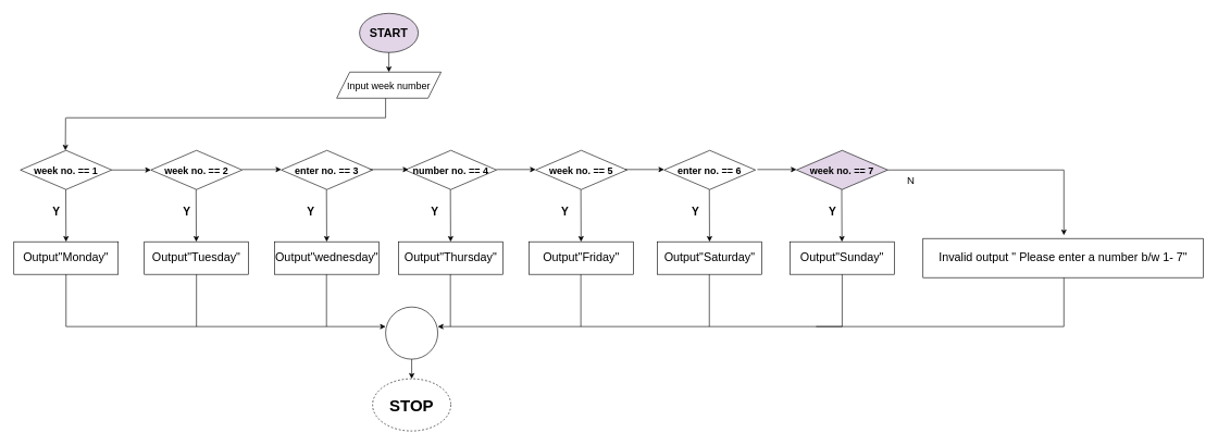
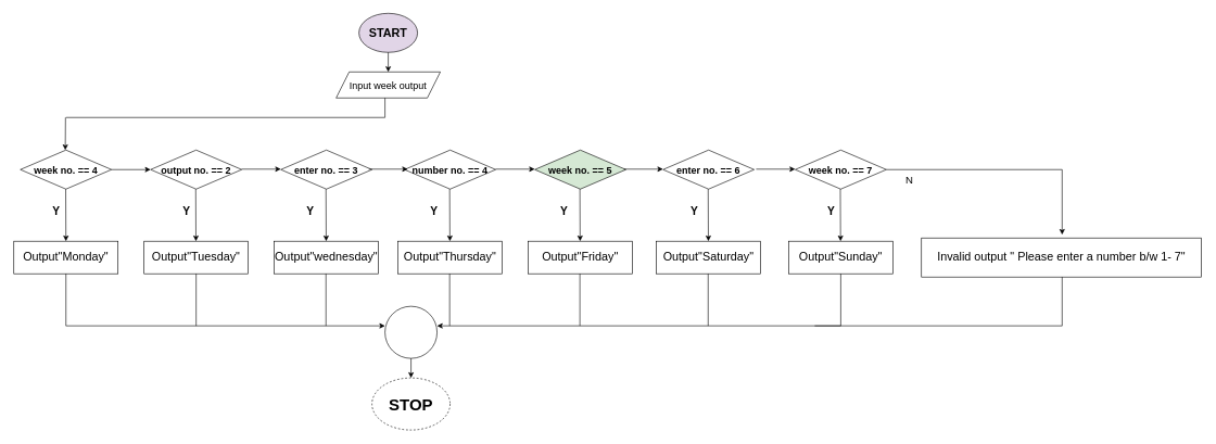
  <mxCell id="0" />
  <mxCell id="1" parent="0" />
  <mxCell id="2" value="&lt;b&gt;&lt;font style=&quot;font-size: 18px;&quot;&gt;START&lt;/font&gt;&lt;/b&gt;" style="ellipse;whiteSpace=wrap;html=1;fillColor=#e1d5e7;" vertex="1" parent="1"><mxGeometry x="550" width="90" height="60" as="geometry" y="20" /></mxCell>
  <mxCell id="3" value="" style="endArrow=classic;html=1;rounded=0;exitX=0.5;exitY=1;exitDx=0;exitDy=0;" edge="1" parent="1" source="2"><mxGeometry width="50" height="50" relative="1" as="geometry"><mxPoint x="580" y="340" as="sourcePoint" /><mxPoint x="595" y="110" as="targetPoint" /></mxGeometry></mxCell>
- <mxCell id="4" value="&lt;font style=&quot;font-size: 15px;&quot;&gt;Input week number&lt;/font&gt;" style="shape=parallelogram;perimeter=parallelogramPerimeter;whiteSpace=wrap;html=1;fixedSize=1;" vertex="1" parent="1"><mxGeometry x="515" y="110" width="160" height="40" as="geometry" /></mxCell>
+ <mxCell id="4" value="&lt;font style=&quot;font-size: 15px;&quot;&gt;Input week output&lt;/font&gt;" style="shape=parallelogram;perimeter=parallelogramPerimeter;whiteSpace=wrap;html=1;fixedSize=1;" vertex="1" parent="1"><mxGeometry x="515" y="110" width="160" height="40" as="geometry" /></mxCell>
  <mxCell id="5" value="" style="endArrow=none;html=1;rounded=0;" edge="1" parent="1"><mxGeometry width="50" height="50" relative="1" as="geometry"><mxPoint x="100" y="180" as="sourcePoint" /><mxPoint x="590" y="150" as="targetPoint" /><Array as="points"><mxPoint x="590" y="180" /></Array></mxGeometry></mxCell>
  <mxCell id="6" value="" style="endArrow=classic;html=1;rounded=0;" edge="1" parent="1"><mxGeometry width="50" height="50" relative="1" as="geometry"><mxPoint x="99.33" y="180" as="sourcePoint" /><mxPoint x="99" y="230" as="targetPoint" /></mxGeometry></mxCell>
- <mxCell id="7" value="&lt;font size=&quot;1&quot; style=&quot;&quot;&gt;&lt;b style=&quot;font-size: 15px;&quot;&gt;week no. == 1&lt;/b&gt;&lt;/font&gt;" style="rhombus;whiteSpace=wrap;html=1;" vertex="1" parent="1"><mxGeometry x="30" y="230" width="140" height="60" as="geometry" /></mxCell>
- <mxCell id="8" value="&lt;font size=&quot;1&quot; style=&quot;&quot;&gt;&lt;b style=&quot;font-size: 15px;&quot;&gt;week no. == 2&lt;/b&gt;&lt;/font&gt;" style="rhombus;whiteSpace=wrap;html=1;" vertex="1" parent="1"><mxGeometry x="230" y="230" width="140" height="60" as="geometry" /></mxCell>
+ <mxCell id="7" value="&lt;font size=&quot;1&quot; style=&quot;&quot;&gt;&lt;b style=&quot;font-size: 15px;&quot;&gt;week no. == 4&lt;/b&gt;&lt;/font&gt;" style="rhombus;whiteSpace=wrap;html=1;" vertex="1" parent="1"><mxGeometry x="30" y="230" width="140" height="60" as="geometry" /></mxCell>
+ <mxCell id="8" value="&lt;font size=&quot;1&quot; style=&quot;&quot;&gt;&lt;b style=&quot;font-size: 15px;&quot;&gt;output no. == 2&lt;/b&gt;&lt;/font&gt;" style="rhombus;whiteSpace=wrap;html=1;" vertex="1" parent="1"><mxGeometry x="230" y="230" width="140" height="60" as="geometry" /></mxCell>
  <mxCell id="9" value="&lt;font size=&quot;1&quot; style=&quot;&quot;&gt;&lt;b style=&quot;font-size: 15px;&quot;&gt;enter no. == 3&lt;/b&gt;&lt;/font&gt;" style="rhombus;whiteSpace=wrap;html=1;" vertex="1" parent="1"><mxGeometry x="430" y="230" width="140" height="60" as="geometry" /></mxCell>
  <mxCell id="10" value="&lt;font size=&quot;1&quot; style=&quot;&quot;&gt;&lt;b style=&quot;font-size: 15px;&quot;&gt;number no. == 4&lt;/b&gt;&lt;/font&gt;" style="rhombus;whiteSpace=wrap;html=1;" vertex="1" parent="1"><mxGeometry x="620" y="230" width="140" height="60" as="geometry" /></mxCell>
- <mxCell id="11" value="&lt;font style=&quot;font-size: 15px;&quot;&gt;&lt;b&gt;week no. == 5&lt;/b&gt;&lt;/font&gt;" style="rhombus;whiteSpace=wrap;html=1;" vertex="1" parent="1"><mxGeometry x="820" y="230" width="140" height="60" as="geometry" /></mxCell>
+ <mxCell id="11" value="&lt;font style=&quot;font-size: 15px;&quot;&gt;&lt;b&gt;week no. == 5&lt;/b&gt;&lt;/font&gt;" style="rhombus;whiteSpace=wrap;html=1;fillColor=#d5e8d4;" vertex="1" parent="1"><mxGeometry x="820" y="230" width="140" height="60" as="geometry" /></mxCell>
  <mxCell id="12" value="&lt;b&gt;&lt;font style=&quot;font-size: 15px;&quot;&gt;enter no. == 6&lt;/font&gt;&lt;/b&gt;" style="rhombus;whiteSpace=wrap;html=1;" vertex="1" parent="1"><mxGeometry x="1017" y="230" width="140" height="60" as="geometry" /></mxCell>
- <mxCell id="13" value="&lt;font style=&quot;font-size: 15px;&quot;&gt;&lt;b&gt;week no. == 7&lt;/b&gt;&lt;/font&gt;" style="rhombus;whiteSpace=wrap;html=1;fillColor=#e1d5e7;" vertex="1" parent="1"><mxGeometry x="1220" y="230" width="140" height="60" as="geometry" /></mxCell>
+ <mxCell id="13" value="&lt;font style=&quot;font-size: 15px;&quot;&gt;&lt;b&gt;week no. == 7&lt;/b&gt;&lt;/font&gt;" style="rhombus;whiteSpace=wrap;html=1;" vertex="1" parent="1"><mxGeometry x="1220" y="230" width="140" height="60" as="geometry" /></mxCell>
  <mxCell id="14" value="" style="endArrow=classic;html=1;rounded=0;entryX=0;entryY=0.5;entryDx=0;entryDy=0;" edge="1" parent="1" target="8"><mxGeometry width="50" height="50" relative="1" as="geometry"><mxPoint x="170" y="260" as="sourcePoint" /><mxPoint x="220" y="210" as="targetPoint" /></mxGeometry></mxCell>
  <mxCell id="15" value="" style="endArrow=classic;html=1;rounded=0;entryX=0;entryY=0.5;entryDx=0;entryDy=0;" edge="1" parent="1"><mxGeometry width="50" height="50" relative="1" as="geometry"><mxPoint x="370" y="259.33" as="sourcePoint" /><mxPoint x="430" y="259.33" as="targetPoint" /></mxGeometry></mxCell>
  <mxCell id="16" value="" style="endArrow=classic;html=1;rounded=0;entryX=0;entryY=0.5;entryDx=0;entryDy=0;" edge="1" parent="1"><mxGeometry width="50" height="50" relative="1" as="geometry"><mxPoint x="565" y="259.33" as="sourcePoint" /><mxPoint x="625" y="259.33" as="targetPoint" /></mxGeometry></mxCell>
  <mxCell id="17" value="" style="endArrow=classic;html=1;rounded=0;entryX=0;entryY=0.5;entryDx=0;entryDy=0;" edge="1" parent="1"><mxGeometry width="50" height="50" relative="1" as="geometry"><mxPoint x="760" y="259.33" as="sourcePoint" /><mxPoint x="820" y="259.33" as="targetPoint" /></mxGeometry></mxCell>
  <mxCell id="18" value="" style="endArrow=classic;html=1;rounded=0;entryX=0;entryY=0.5;entryDx=0;entryDy=0;" edge="1" parent="1"><mxGeometry width="50" height="50" relative="1" as="geometry"><mxPoint x="957" y="259.33" as="sourcePoint" /><mxPoint x="1017" y="259.33" as="targetPoint" /></mxGeometry></mxCell>
  <mxCell id="19" value="" style="endArrow=classic;html=1;rounded=0;entryX=0;entryY=0.5;entryDx=0;entryDy=0;" edge="1" parent="1"><mxGeometry width="50" height="50" relative="1" as="geometry"><mxPoint x="1160" y="259.33" as="sourcePoint" /><mxPoint x="1220" y="259.33" as="targetPoint" /></mxGeometry></mxCell>
  <mxCell id="20" value="" style="endArrow=classic;html=1;rounded=0;" edge="1" parent="1"><mxGeometry width="50" height="50" relative="1" as="geometry"><mxPoint x="99.66" y="290" as="sourcePoint" /><mxPoint x="100" y="370" as="targetPoint" /></mxGeometry></mxCell>
  <mxCell id="21" value="" style="endArrow=classic;html=1;rounded=0;" edge="1" parent="1"><mxGeometry width="50" height="50" relative="1" as="geometry"><mxPoint x="299.33" y="290" as="sourcePoint" /><mxPoint x="299.67" y="370" as="targetPoint" /></mxGeometry></mxCell>
  <mxCell id="22" value="" style="endArrow=classic;html=1;rounded=0;" edge="1" parent="1"><mxGeometry width="50" height="50" relative="1" as="geometry"><mxPoint x="499.33" y="290" as="sourcePoint" /><mxPoint x="499.67" y="370" as="targetPoint" /></mxGeometry></mxCell>
  <mxCell id="23" value="" style="endArrow=classic;html=1;rounded=0;" edge="1" parent="1"><mxGeometry width="50" height="50" relative="1" as="geometry"><mxPoint x="689.33" y="290" as="sourcePoint" /><mxPoint x="689.67" y="370" as="targetPoint" /></mxGeometry></mxCell>
  <mxCell id="24" value="" style="endArrow=classic;html=1;rounded=0;" edge="1" parent="1"><mxGeometry width="50" height="50" relative="1" as="geometry"><mxPoint x="889.33" y="290" as="sourcePoint" /><mxPoint x="889.67" y="370" as="targetPoint" /></mxGeometry></mxCell>
  <mxCell id="25" value="" style="endArrow=classic;html=1;rounded=0;" edge="1" parent="1"><mxGeometry width="50" height="50" relative="1" as="geometry"><mxPoint x="1086.33" y="290" as="sourcePoint" /><mxPoint x="1086.67" y="370" as="targetPoint" /></mxGeometry></mxCell>
  <mxCell id="26" value="" style="endArrow=classic;html=1;rounded=0;" edge="1" parent="1"><mxGeometry width="50" height="50" relative="1" as="geometry"><mxPoint x="1289.33" y="290" as="sourcePoint" /><mxPoint x="1289.67" y="370" as="targetPoint" /></mxGeometry></mxCell>
  <mxCell id="27" value="&lt;font style=&quot;font-size: 18px;&quot;&gt;Output&quot;Monday&quot;&lt;/font&gt;" style="rounded=0;whiteSpace=wrap;html=1;" vertex="1" parent="1"><mxGeometry x="20" y="370" width="160" height="50" as="geometry" /></mxCell>
  <mxCell id="28" value="&lt;font style=&quot;font-size: 18px;&quot;&gt;Output&quot;Tuesday&quot;&lt;/font&gt;" style="rounded=0;whiteSpace=wrap;html=1;" vertex="1" parent="1"><mxGeometry x="220" y="370" width="160" height="50" as="geometry" /></mxCell>
  <mxCell id="29" value="&lt;font style=&quot;font-size: 18px;&quot;&gt;Output&quot;wednesday&quot;&lt;/font&gt;" style="rounded=0;whiteSpace=wrap;html=1;" vertex="1" parent="1"><mxGeometry x="420" y="370" width="160" height="50" as="geometry" /></mxCell>
  <mxCell id="30" value="&lt;font style=&quot;font-size: 18px;&quot;&gt;Output&quot;Thursday&quot;&lt;/font&gt;" style="rounded=0;whiteSpace=wrap;html=1;" vertex="1" parent="1"><mxGeometry x="610" y="370" width="160" height="50" as="geometry" /></mxCell>
  <mxCell id="31" value="&lt;font style=&quot;font-size: 18px;&quot;&gt;Output&quot;Friday&quot;&lt;/font&gt;" style="rounded=0;whiteSpace=wrap;html=1;" vertex="1" parent="1"><mxGeometry x="810" y="370" width="160" height="50" as="geometry" /></mxCell>
  <mxCell id="32" value="&lt;font style=&quot;font-size: 18px;&quot;&gt;Output&quot;Saturday&quot;&lt;/font&gt;" style="rounded=0;whiteSpace=wrap;html=1;" vertex="1" parent="1"><mxGeometry x="1007" y="370" width="160" height="50" as="geometry" /></mxCell>
  <mxCell id="33" value="&lt;font style=&quot;font-size: 18px;&quot;&gt;Output&quot;Sunday&quot;&lt;/font&gt;" style="rounded=0;whiteSpace=wrap;html=1;" vertex="1" parent="1"><mxGeometry x="1210" y="370" width="160" height="50" as="geometry" /></mxCell>
  <mxCell id="34" value="" style="endArrow=classic;html=1;rounded=0;" edge="1" parent="1"><mxGeometry width="50" height="50" relative="1" as="geometry"><mxPoint x="100" y="420" as="sourcePoint" /><mxPoint x="590" y="500" as="targetPoint" /><Array as="points"><mxPoint x="100" y="500" /></Array></mxGeometry></mxCell>
  <mxCell id="35" value="" style="endArrow=classic;html=1;rounded=0;" edge="1" parent="1"><mxGeometry width="50" height="50" relative="1" as="geometry"><mxPoint x="1290" y="420" as="sourcePoint" /><mxPoint x="670" y="500" as="targetPoint" /><Array as="points"><mxPoint x="1290" y="500" /></Array></mxGeometry></mxCell>
  <mxCell id="36" value="" style="endArrow=none;html=1;rounded=0;" edge="1" parent="1"><mxGeometry width="50" height="50" relative="1" as="geometry"><mxPoint x="300" y="500" as="sourcePoint" /><mxPoint x="300" y="420" as="targetPoint" /></mxGeometry></mxCell>
  <mxCell id="37" value="" style="endArrow=none;html=1;rounded=0;" edge="1" parent="1"><mxGeometry width="50" height="50" relative="1" as="geometry"><mxPoint x="499.33" y="500" as="sourcePoint" /><mxPoint x="499.33" y="420" as="targetPoint" /></mxGeometry></mxCell>
  <mxCell id="38" value="" style="endArrow=none;html=1;rounded=0;" edge="1" parent="1"><mxGeometry width="50" height="50" relative="1" as="geometry"><mxPoint x="889.33" y="500" as="sourcePoint" /><mxPoint x="889.33" y="420" as="targetPoint" /></mxGeometry></mxCell>
  <mxCell id="39" value="" style="endArrow=none;html=1;rounded=0;" edge="1" parent="1"><mxGeometry width="50" height="50" relative="1" as="geometry"><mxPoint x="1086.33" y="500" as="sourcePoint" /><mxPoint x="1086.33" y="420" as="targetPoint" /></mxGeometry></mxCell>
  <mxCell id="40" value="" style="ellipse;whiteSpace=wrap;html=1;aspect=fixed;" vertex="1" parent="1"><mxGeometry x="590" y="470" width="80" height="80" as="geometry" /></mxCell>
  <mxCell id="41" value="" style="endArrow=none;html=1;rounded=0;" edge="1" parent="1"><mxGeometry width="50" height="50" relative="1" as="geometry"><mxPoint x="689.33" y="500" as="sourcePoint" /><mxPoint x="689.33" y="420" as="targetPoint" /></mxGeometry></mxCell>
  <mxCell id="42" value="" style="endArrow=classic;html=1;rounded=0;" edge="1" parent="1" target="43"><mxGeometry width="50" height="50" relative="1" as="geometry"><mxPoint x="630" y="550" as="sourcePoint" /><mxPoint x="630" y="620" as="targetPoint" /></mxGeometry></mxCell>
  <mxCell id="43" value="&lt;b&gt;&lt;font style=&quot;font-size: 25px;&quot;&gt;STOP&lt;/font&gt;&lt;/b&gt;" style="ellipse;whiteSpace=wrap;html=1;dashed=1;" vertex="1" parent="1"><mxGeometry x="570" y="580" width="120" height="80" as="geometry" /></mxCell>
  <mxCell id="44" value="&lt;b&gt;&lt;font style=&quot;font-size: 17px;&quot;&gt;Y&lt;/font&gt;&lt;/b&gt;" style="text;html=1;align=center;verticalAlign=middle;resizable=0;points=[];autosize=1;strokeColor=none;fillColor=none;" vertex="1" parent="1"><mxGeometry x="70" y="310" width="30" height="30" as="geometry" /></mxCell>
  <mxCell id="45" value="&lt;b&gt;&lt;font style=&quot;font-size: 17px;&quot;&gt;Y&lt;/font&gt;&lt;/b&gt;" style="text;html=1;align=center;verticalAlign=middle;resizable=0;points=[];autosize=1;strokeColor=none;fillColor=none;" vertex="1" parent="1"><mxGeometry x="270" y="310" width="30" height="30" as="geometry" /></mxCell>
  <mxCell id="46" value="&lt;b&gt;&lt;font style=&quot;font-size: 17px;&quot;&gt;Y&lt;/font&gt;&lt;/b&gt;" style="text;html=1;align=center;verticalAlign=middle;resizable=0;points=[];autosize=1;strokeColor=none;fillColor=none;" vertex="1" parent="1"><mxGeometry x="460" y="310" width="30" height="30" as="geometry" /></mxCell>
  <mxCell id="47" value="&lt;b&gt;&lt;font style=&quot;font-size: 17px;&quot;&gt;Y&lt;/font&gt;&lt;/b&gt;" style="text;html=1;align=center;verticalAlign=middle;resizable=0;points=[];autosize=1;strokeColor=none;fillColor=none;" vertex="1" parent="1"><mxGeometry x="650" y="310" width="30" height="30" as="geometry" /></mxCell>
  <mxCell id="48" value="&lt;b&gt;&lt;font style=&quot;font-size: 17px;&quot;&gt;Y&lt;/font&gt;&lt;/b&gt;" style="text;html=1;align=center;verticalAlign=middle;resizable=0;points=[];autosize=1;strokeColor=none;fillColor=none;" vertex="1" parent="1"><mxGeometry x="850" y="310" width="30" height="30" as="geometry" /></mxCell>
  <mxCell id="49" value="&lt;b&gt;&lt;font style=&quot;font-size: 17px;&quot;&gt;Y&lt;/font&gt;&lt;/b&gt;" style="text;html=1;align=center;verticalAlign=middle;resizable=0;points=[];autosize=1;strokeColor=none;fillColor=none;" vertex="1" parent="1"><mxGeometry x="1050" y="310" width="30" height="30" as="geometry" /></mxCell>
  <mxCell id="50" value="&lt;b&gt;&lt;font style=&quot;font-size: 17px;&quot;&gt;Y&lt;/font&gt;&lt;/b&gt;" style="text;html=1;align=center;verticalAlign=middle;resizable=0;points=[];autosize=1;strokeColor=none;fillColor=none;" vertex="1" parent="1"><mxGeometry x="1260" y="310" width="30" height="30" as="geometry" /></mxCell>
  <mxCell id="51" value="" style="endArrow=classic;html=1;rounded=0;exitX=1;exitY=0.5;exitDx=0;exitDy=0;" edge="1" parent="1" source="13"><mxGeometry width="50" height="50" relative="1" as="geometry"><mxPoint x="1250" y="260" as="sourcePoint" /><mxPoint x="1630" y="360" as="targetPoint" /><Array as="points"><mxPoint x="1630" y="260" /></Array></mxGeometry></mxCell>
  <mxCell id="52" value="&lt;font style=&quot;font-size: 18px;&quot;&gt;Invalid output &quot; Please enter a number b/w 1- 7&quot;&lt;/font&gt;" style="rounded=0;whiteSpace=wrap;html=1;" vertex="1" parent="1"><mxGeometry x="1414" y="365" width="430" height="60" as="geometry" /></mxCell>
  <mxCell id="53" value="" style="endArrow=none;html=1;rounded=0;" edge="1" parent="1"><mxGeometry width="50" height="50" relative="1" as="geometry"><mxPoint x="1250" y="500" as="sourcePoint" /><mxPoint x="1630" y="425" as="targetPoint" /><Array as="points"><mxPoint x="1630" y="500" /></Array></mxGeometry></mxCell>
  <mxCell id="54" value="&lt;font style=&quot;font-size: 16px;&quot;&gt;N&lt;/font&gt;" style="text;html=1;align=center;verticalAlign=middle;resizable=0;points=[];autosize=1;strokeColor=none;fillColor=none;" vertex="1" parent="1"><mxGeometry x="1375" y="260" width="40" height="30" as="geometry" /></mxCell>
